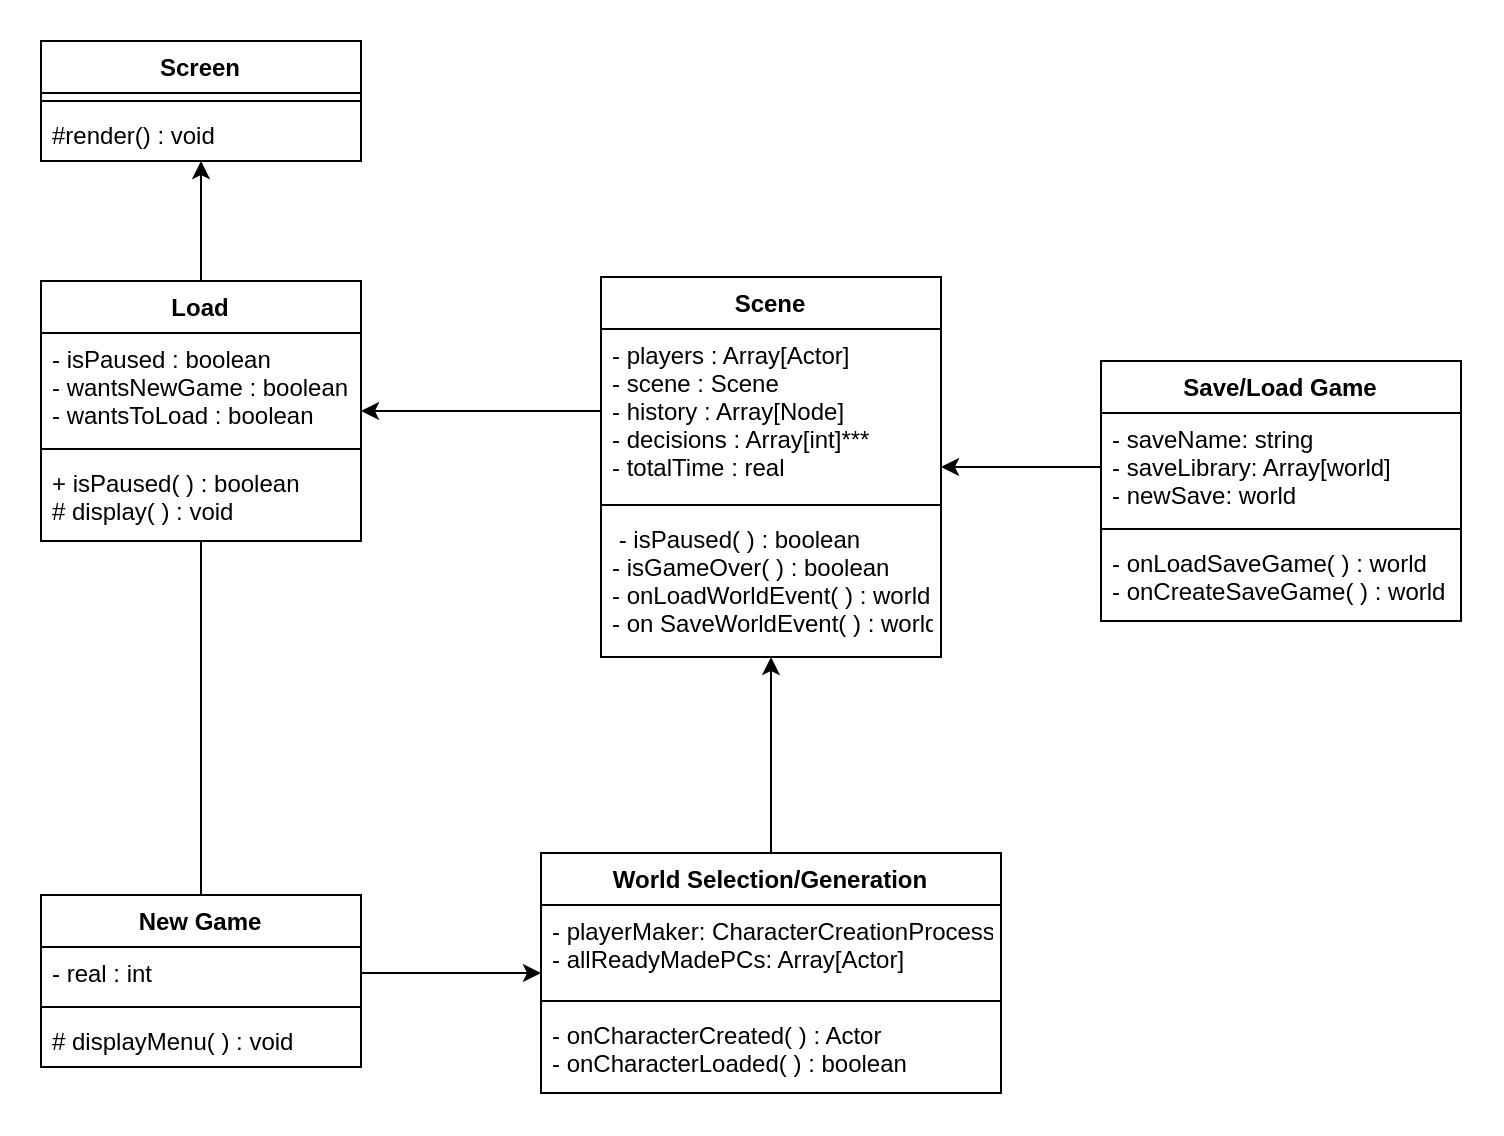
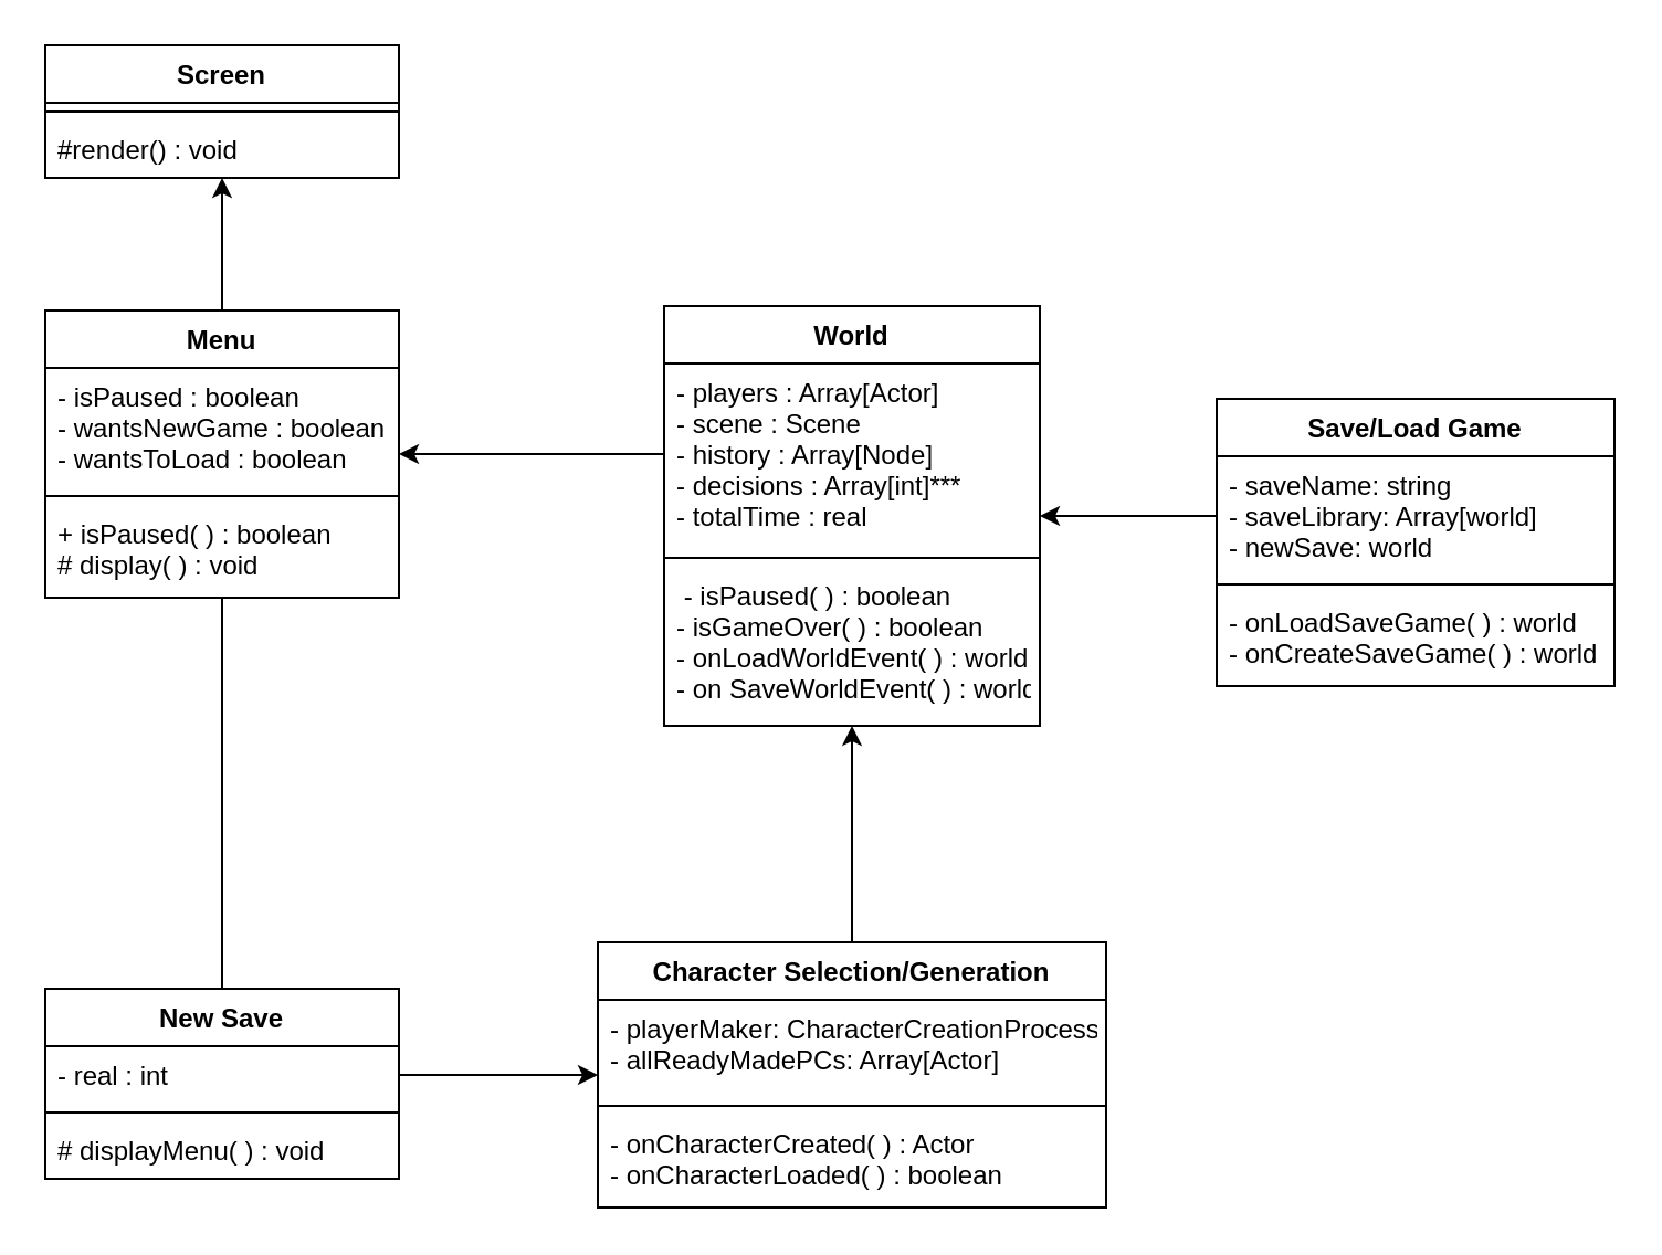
  <mxCell id="0" />
  <mxCell id="1" parent="0" />
  <mxCell id="2" value="Screen" style="swimlane;fontStyle=1;align=center;verticalAlign=top;childLayout=stackLayout;horizontal=1;startSize=26;horizontalStack=0;resizeParent=1;resizeParentMax=0;resizeLast=0;collapsible=1;marginBottom=0;" vertex="1" parent="1"><mxGeometry x="20" y="20" width="160" height="60" as="geometry" /></mxCell>
  <mxCell id="3" value="" style="line;strokeWidth=1;fillColor=none;align=left;verticalAlign=middle;spacingTop=-1;spacingLeft=3;spacingRight=3;rotatable=0;labelPosition=right;points=[];portConstraint=eastwest;" vertex="1" parent="2"><mxGeometry y="26" width="160" height="8" as="geometry" /></mxCell>
  <mxCell id="4" value="#render() : void" style="text;strokeColor=none;fillColor=none;align=left;verticalAlign=top;spacingLeft=4;spacingRight=4;overflow=hidden;rotatable=0;points=[[0,0.5],[1,0.5]];portConstraint=eastwest;" vertex="1" parent="2"><mxGeometry y="34" width="160" height="26" as="geometry" /></mxCell>
  <mxCell id="5" style="edgeStyle=orthogonalEdgeStyle;rounded=0;orthogonalLoop=1;jettySize=auto;html=1;" edge="1" parent="1" source="6" target="2"><mxGeometry relative="1" as="geometry" /></mxCell>
- <mxCell id="6" value="Load" style="swimlane;fontStyle=1;align=center;verticalAlign=top;childLayout=stackLayout;horizontal=1;startSize=26;horizontalStack=0;resizeParent=1;resizeParentMax=0;resizeLast=0;collapsible=1;marginBottom=0;" vertex="1" parent="1"><mxGeometry x="20" y="140" width="160" height="130" as="geometry" /></mxCell>
+ <mxCell id="6" value="Menu" style="swimlane;fontStyle=1;align=center;verticalAlign=top;childLayout=stackLayout;horizontal=1;startSize=26;horizontalStack=0;resizeParent=1;resizeParentMax=0;resizeLast=0;collapsible=1;marginBottom=0;" vertex="1" parent="1"><mxGeometry x="20" y="140" width="160" height="130" as="geometry" /></mxCell>
  <mxCell id="7" value="- isPaused : boolean&#10;- wantsNewGame : boolean&#10;- wantsToLoad : boolean" style="text;strokeColor=none;fillColor=none;align=left;verticalAlign=top;spacingLeft=4;spacingRight=4;overflow=hidden;rotatable=0;points=[[0,0.5],[1,0.5]];portConstraint=eastwest;" vertex="1" parent="6"><mxGeometry y="26" width="160" height="54" as="geometry" /></mxCell>
  <mxCell id="8" value="" style="line;strokeWidth=1;fillColor=none;align=left;verticalAlign=middle;spacingTop=-1;spacingLeft=3;spacingRight=3;rotatable=0;labelPosition=right;points=[];portConstraint=eastwest;" vertex="1" parent="6"><mxGeometry y="80" width="160" height="8" as="geometry" /></mxCell>
  <mxCell id="9" value="+ isPaused( ) : boolean&#10;# display( ) : void" style="text;strokeColor=none;fillColor=none;align=left;verticalAlign=top;spacingLeft=4;spacingRight=4;overflow=hidden;rotatable=0;points=[[0,0.5],[1,0.5]];portConstraint=eastwest;" vertex="1" parent="6"><mxGeometry y="88" width="160" height="42" as="geometry" /></mxCell>
  <mxCell id="10" style="edgeStyle=orthogonalEdgeStyle;rounded=0;orthogonalLoop=1;jettySize=auto;html=1;endArrow=none;" edge="1" parent="1" source="11" target="6"><mxGeometry relative="1" as="geometry" /></mxCell>
- <mxCell id="11" value="New Game" style="swimlane;fontStyle=1;align=center;verticalAlign=top;childLayout=stackLayout;horizontal=1;startSize=26;horizontalStack=0;resizeParent=1;resizeParentMax=0;resizeLast=0;collapsible=1;marginBottom=0;" vertex="1" parent="1"><mxGeometry x="20" y="447" width="160" height="86" as="geometry" /></mxCell>
+ <mxCell id="11" value="New Save" style="swimlane;fontStyle=1;align=center;verticalAlign=top;childLayout=stackLayout;horizontal=1;startSize=26;horizontalStack=0;resizeParent=1;resizeParentMax=0;resizeLast=0;collapsible=1;marginBottom=0;" vertex="1" parent="1"><mxGeometry x="20" y="447" width="160" height="86" as="geometry" /></mxCell>
  <mxCell id="12" value="- real : int" style="text;strokeColor=none;fillColor=none;align=left;verticalAlign=top;spacingLeft=4;spacingRight=4;overflow=hidden;rotatable=0;points=[[0,0.5],[1,0.5]];portConstraint=eastwest;" vertex="1" parent="11"><mxGeometry y="26" width="160" height="26" as="geometry" /></mxCell>
  <mxCell id="13" value="" style="line;strokeWidth=1;fillColor=none;align=left;verticalAlign=middle;spacingTop=-1;spacingLeft=3;spacingRight=3;rotatable=0;labelPosition=right;points=[];portConstraint=eastwest;" vertex="1" parent="11"><mxGeometry y="52" width="160" height="8" as="geometry" /></mxCell>
  <mxCell id="14" value="# displayMenu( ) : void" style="text;strokeColor=none;fillColor=none;align=left;verticalAlign=top;spacingLeft=4;spacingRight=4;overflow=hidden;rotatable=0;points=[[0,0.5],[1,0.5]];portConstraint=eastwest;" vertex="1" parent="11"><mxGeometry y="60" width="160" height="26" as="geometry" /></mxCell>
  <mxCell id="15" value="Save/Load Game" style="swimlane;fontStyle=1;align=center;verticalAlign=top;childLayout=stackLayout;horizontal=1;startSize=26;horizontalStack=0;resizeParent=1;resizeParentMax=0;resizeLast=0;collapsible=1;marginBottom=0;" vertex="1" parent="1"><mxGeometry x="550" y="180" width="180" height="130" as="geometry" /></mxCell>
  <mxCell id="16" value="- saveName: string&#10;- saveLibrary: Array[world]&#10;- newSave: world&#10;" style="text;strokeColor=none;fillColor=none;align=left;verticalAlign=top;spacingLeft=4;spacingRight=4;overflow=hidden;rotatable=0;points=[[0,0.5],[1,0.5]];portConstraint=eastwest;" vertex="1" parent="15"><mxGeometry y="26" width="180" height="54" as="geometry" /></mxCell>
  <mxCell id="17" value="" style="line;strokeWidth=1;fillColor=none;align=left;verticalAlign=middle;spacingTop=-1;spacingLeft=3;spacingRight=3;rotatable=0;labelPosition=right;points=[];portConstraint=eastwest;" vertex="1" parent="15"><mxGeometry y="80" width="180" height="8" as="geometry" /></mxCell>
  <mxCell id="18" value="- onLoadSaveGame( ) : world&#10;- onCreateSaveGame( ) : world&#10;" style="text;strokeColor=none;fillColor=none;align=left;verticalAlign=top;spacingLeft=4;spacingRight=4;overflow=hidden;rotatable=0;points=[[0,0.5],[1,0.5]];portConstraint=eastwest;" vertex="1" parent="15"><mxGeometry y="88" width="180" height="42" as="geometry" /></mxCell>
- <mxCell id="19" value="Scene" style="swimlane;fontStyle=1;align=center;verticalAlign=top;childLayout=stackLayout;horizontal=1;startSize=26;horizontalStack=0;resizeParent=1;resizeParentMax=0;resizeLast=0;collapsible=1;marginBottom=0;" vertex="1" parent="1"><mxGeometry x="300" y="138" width="170" height="190" as="geometry" /></mxCell>
+ <mxCell id="19" value="World" style="swimlane;fontStyle=1;align=center;verticalAlign=top;childLayout=stackLayout;horizontal=1;startSize=26;horizontalStack=0;resizeParent=1;resizeParentMax=0;resizeLast=0;collapsible=1;marginBottom=0;" vertex="1" parent="1"><mxGeometry x="300" y="138" width="170" height="190" as="geometry" /></mxCell>
  <mxCell id="20" value="- players : Array[Actor]&#10;- scene : Scene&#10;- history : Array[Node]&#10;- decisions : Array[int]***&#10;- totalTime : real&#10;" style="text;strokeColor=none;fillColor=none;align=left;verticalAlign=top;spacingLeft=4;spacingRight=4;overflow=hidden;rotatable=0;points=[[0,0.5],[1,0.5]];portConstraint=eastwest;" vertex="1" parent="19"><mxGeometry y="26" width="170" height="84" as="geometry" /></mxCell>
  <mxCell id="21" value="" style="line;strokeWidth=1;fillColor=none;align=left;verticalAlign=middle;spacingTop=-1;spacingLeft=3;spacingRight=3;rotatable=0;labelPosition=right;points=[];portConstraint=eastwest;" vertex="1" parent="19"><mxGeometry y="110" width="170" height="8" as="geometry" /></mxCell>
  <mxCell id="22" value=" - isPaused( ) : boolean&#10;- isGameOver( ) : boolean &#10;- onLoadWorldEvent( ) : world&#10;- on SaveWorldEvent( ) : world&#10;" style="text;strokeColor=none;fillColor=none;align=left;verticalAlign=top;spacingLeft=4;spacingRight=4;overflow=hidden;rotatable=0;points=[[0,0.5],[1,0.5]];portConstraint=eastwest;" vertex="1" parent="19"><mxGeometry y="118" width="170" height="72" as="geometry" /></mxCell>
  <mxCell id="23" style="edgeStyle=orthogonalEdgeStyle;rounded=0;orthogonalLoop=1;jettySize=auto;html=1;" edge="1" parent="1" source="16" target="19"><mxGeometry relative="1" as="geometry" /></mxCell>
  <mxCell id="24" style="edgeStyle=orthogonalEdgeStyle;rounded=0;orthogonalLoop=1;jettySize=auto;html=1;" edge="1" parent="1" source="25" target="19"><mxGeometry relative="1" as="geometry" /></mxCell>
- <mxCell id="25" value="World Selection/Generation" style="swimlane;fontStyle=1;align=center;verticalAlign=top;childLayout=stackLayout;horizontal=1;startSize=26;horizontalStack=0;resizeParent=1;resizeParentMax=0;resizeLast=0;collapsible=1;marginBottom=0;" vertex="1" parent="1"><mxGeometry x="270" y="426" width="230" height="120" as="geometry" /></mxCell>
+ <mxCell id="25" value="Character Selection/Generation" style="swimlane;fontStyle=1;align=center;verticalAlign=top;childLayout=stackLayout;horizontal=1;startSize=26;horizontalStack=0;resizeParent=1;resizeParentMax=0;resizeLast=0;collapsible=1;marginBottom=0;" vertex="1" parent="1"><mxGeometry x="270" y="426" width="230" height="120" as="geometry" /></mxCell>
  <mxCell id="26" value="- playerMaker: CharacterCreationProcess&#10;- allReadyMadePCs: Array[Actor]&#10;" style="text;strokeColor=none;fillColor=none;align=left;verticalAlign=top;spacingLeft=4;spacingRight=4;overflow=hidden;rotatable=0;points=[[0,0.5],[1,0.5]];portConstraint=eastwest;" vertex="1" parent="25"><mxGeometry y="26" width="230" height="44" as="geometry" /></mxCell>
  <mxCell id="27" value="" style="line;strokeWidth=1;fillColor=none;align=left;verticalAlign=middle;spacingTop=-1;spacingLeft=3;spacingRight=3;rotatable=0;labelPosition=right;points=[];portConstraint=eastwest;" vertex="1" parent="25"><mxGeometry y="70" width="230" height="8" as="geometry" /></mxCell>
  <mxCell id="28" value="- onCharacterCreated( ) : Actor&#10;- onCharacterLoaded( ) : boolean &#10;" style="text;strokeColor=none;fillColor=none;align=left;verticalAlign=top;spacingLeft=4;spacingRight=4;overflow=hidden;rotatable=0;points=[[0,0.5],[1,0.5]];portConstraint=eastwest;" vertex="1" parent="25"><mxGeometry y="78" width="230" height="42" as="geometry" /></mxCell>
  <mxCell id="29" style="edgeStyle=orthogonalEdgeStyle;rounded=0;orthogonalLoop=1;jettySize=auto;html=1;" edge="1" parent="1" source="12" target="25"><mxGeometry relative="1" as="geometry" /></mxCell>
  <mxCell id="30" style="edgeStyle=orthogonalEdgeStyle;rounded=0;orthogonalLoop=1;jettySize=auto;html=1;" edge="1" parent="1" source="20" target="6"><mxGeometry relative="1" as="geometry"><Array as="points"><mxPoint x="270" y="205" /><mxPoint x="270" y="205" /></Array></mxGeometry></mxCell>
